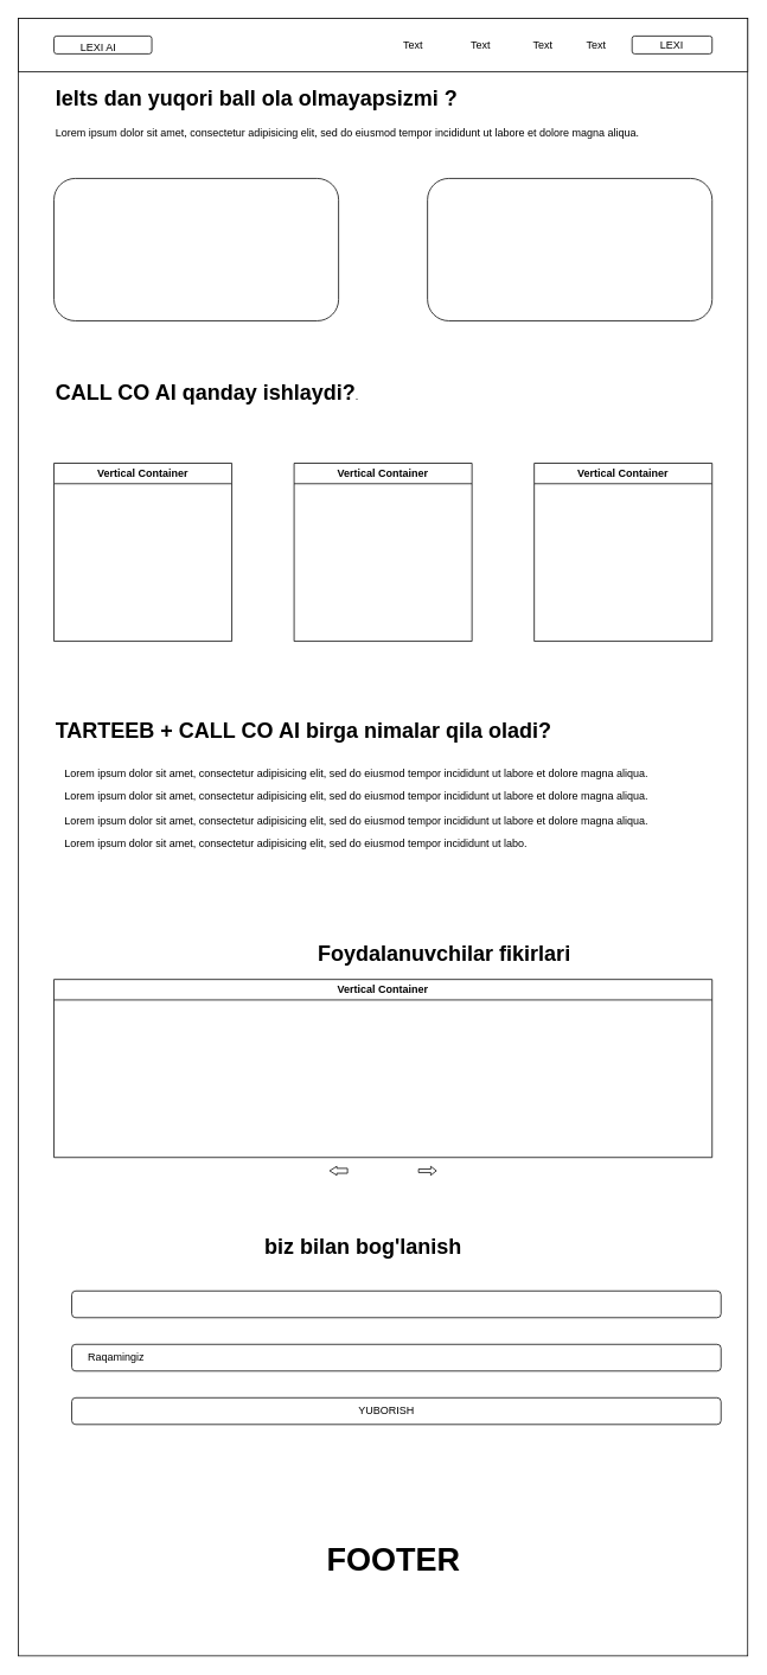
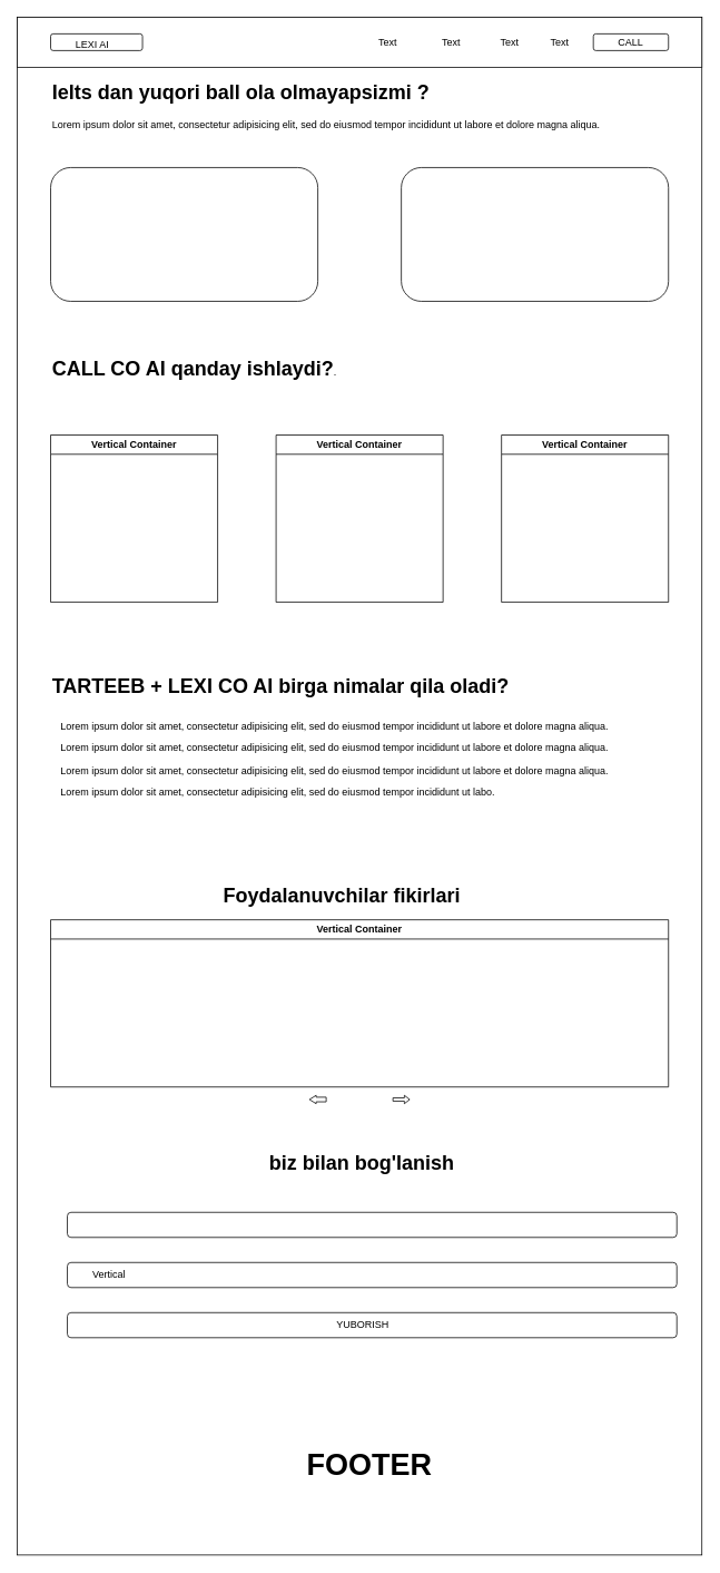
  <mxCell id="0" />
  <mxCell id="1" parent="0" />
  <mxCell id="2" value="" style="rounded=0;whiteSpace=wrap;html=1;" vertex="1" parent="1"><mxGeometry width="820" height="1840" as="geometry" x="20" y="20" /></mxCell>
  <mxCell id="3" value="" style="rounded=0;whiteSpace=wrap;html=1;" vertex="1" parent="1"><mxGeometry width="820" height="60" as="geometry" x="20" y="20" /></mxCell>
  <mxCell id="4" value="Text" style="text;html=1;align=center;verticalAlign=middle;whiteSpace=wrap;rounded=0;" vertex="1" parent="1"><mxGeometry x="510" y="35" width="60" height="30" as="geometry" /></mxCell>
  <mxCell id="5" value="Text" style="text;html=1;align=center;verticalAlign=middle;whiteSpace=wrap;rounded=0;" vertex="1" parent="1"><mxGeometry x="434" y="35" width="60" height="30" as="geometry" /></mxCell>
  <mxCell id="6" value="Text" style="text;html=1;align=center;verticalAlign=middle;whiteSpace=wrap;rounded=0;" vertex="1" parent="1"><mxGeometry x="640" y="35" width="60" height="30" as="geometry" /></mxCell>
  <mxCell id="7" value="" style="rounded=1;whiteSpace=wrap;html=1;" vertex="1" parent="1"><mxGeometry x="710" y="40" width="90" height="20" as="geometry" /></mxCell>
  <mxCell id="8" value="" style="rounded=1;whiteSpace=wrap;html=1;" vertex="1" parent="1"><mxGeometry x="60" y="40" width="110" height="20" as="geometry" /></mxCell>
  <mxCell id="9" value="LEXI AI" style="text;html=1;align=center;verticalAlign=middle;whiteSpace=wrap;rounded=0;" vertex="1" parent="1"><mxGeometry x="80" y="40" width="60" height="25" as="geometry" /></mxCell>
- <mxCell id="10" value="LEXI" style="text;html=1;align=center;verticalAlign=middle;whiteSpace=wrap;rounded=0;" vertex="1" parent="1"><mxGeometry x="725" y="35" width="60" height="30" as="geometry" /></mxCell>
+ <mxCell id="10" value="CALL" style="text;html=1;align=center;verticalAlign=middle;whiteSpace=wrap;rounded=0;" vertex="1" parent="1"><mxGeometry x="725" y="35" width="60" height="30" as="geometry" /></mxCell>
  <mxCell id="11" value="" style="rounded=1;whiteSpace=wrap;html=1;" vertex="1" parent="1"><mxGeometry x="60" y="200" width="320" height="160" as="geometry" /></mxCell>
  <mxCell id="12" value="" style="rounded=1;whiteSpace=wrap;html=1;" vertex="1" parent="1"><mxGeometry x="480" y="200" width="320" height="160" as="geometry" /></mxCell>
  <mxCell id="13" value="&lt;h1 style=&quot;margin-top: 0px;&quot;&gt;Ielts dan yuqori ball ola olmayapsizmi ?&lt;/h1&gt;&lt;p&gt;Lorem ipsum dolor sit amet, consectetur adipisicing elit, sed do eiusmod tempor incididunt ut labore et dolore magna aliqua.&lt;/p&gt;" style="text;html=1;whiteSpace=wrap;overflow=hidden;rounded=0;" vertex="1" parent="1"><mxGeometry x="60" y="90" width="700" height="120" as="geometry" /></mxCell>
  <mxCell id="14" value="&lt;h1 style=&quot;margin-top: 0px;&quot;&gt;CALL CO AI qanday ishlaydi?&lt;span style=&quot;background-color: transparent; color: light-dark(rgb(0, 0, 0), rgb(255, 255, 255)); font-size: 12px; font-weight: normal;&quot;&gt;.&lt;/span&gt;&lt;/h1&gt;" style="text;html=1;whiteSpace=wrap;overflow=hidden;rounded=0;" vertex="1" parent="1"><mxGeometry x="60" y="420" width="740" height="40" as="geometry" /></mxCell>
  <mxCell id="15" value="Vertical Container" style="swimlane;whiteSpace=wrap;html=1;" vertex="1" parent="1"><mxGeometry x="600" y="520" width="200" height="200" as="geometry" /></mxCell>
  <mxCell id="16" value="Vertical Container" style="swimlane;whiteSpace=wrap;html=1;" vertex="1" parent="1"><mxGeometry x="60" y="520" width="200" height="200" as="geometry" /></mxCell>
  <mxCell id="17" value="Vertical Container" style="swimlane;whiteSpace=wrap;html=1;" vertex="1" parent="1"><mxGeometry x="330" y="520" width="200" height="200" as="geometry" /></mxCell>
- <mxCell id="18" value="&lt;h1 style=&quot;margin-top: 0px;&quot;&gt;TARTEEB + CALL CO AI birga nimalar qila oladi?&lt;/h1&gt;&lt;p&gt;&lt;br&gt;&lt;/p&gt;" style="text;html=1;whiteSpace=wrap;overflow=hidden;rounded=0;" vertex="1" parent="1"><mxGeometry x="60" y="800" width="740" height="40" as="geometry" /></mxCell>
+ <mxCell id="18" value="&lt;h1 style=&quot;margin-top: 0px;&quot;&gt;TARTEEB + LEXI CO AI birga nimalar qila oladi?&lt;/h1&gt;&lt;p&gt;&lt;br&gt;&lt;/p&gt;" style="text;html=1;whiteSpace=wrap;overflow=hidden;rounded=0;" vertex="1" parent="1"><mxGeometry x="60" y="800" width="740" height="40" as="geometry" /></mxCell>
  <mxCell id="19" value="&lt;h1 style=&quot;margin-top: 0px;&quot;&gt;&lt;br&gt;&lt;/h1&gt;&lt;p&gt;Lorem ipsum dolor sit amet, consectetur adipisicing elit, sed do eiusmod tempor incididunt ut labore et dolore magna aliqua.&lt;br&gt;&lt;/p&gt;&lt;p&gt;Lorem ipsum dolor sit amet, consectetur adipisicing elit, sed do eiusmod tempor incididunt ut labore et dolore magna aliqua.&lt;span style=&quot;background-color: transparent; color: light-dark(rgb(0, 0, 0), rgb(255, 255, 255));&quot;&gt;&lt;br&gt;&lt;/span&gt;&lt;/p&gt;&lt;p&gt;&lt;span style=&quot;background-color: transparent; color: light-dark(rgb(0, 0, 0), rgb(255, 255, 255));&quot;&gt;Lorem ipsum dolor sit amet, consectetur adipisicing elit, sed do eiusmod tempor incididunt ut labore et dolore magna aliqua&lt;/span&gt;&lt;span style=&quot;background-color: transparent; color: light-dark(rgb(0, 0, 0), rgb(255, 255, 255));&quot;&gt;.&lt;/span&gt;&lt;/p&gt;&lt;p&gt;&lt;span style=&quot;background-color: transparent; color: light-dark(rgb(0, 0, 0), rgb(255, 255, 255));&quot;&gt;&lt;/span&gt;&lt;/p&gt;Lorem ipsum dolor sit amet, consectetur adipisicing elit, sed do eiusmod tempor incididunt ut labo." style="text;html=1;whiteSpace=wrap;overflow=hidden;rounded=0;" vertex="1" parent="1"><mxGeometry x="70" y="810" width="700" height="180" as="geometry" /></mxCell>
- <mxCell id="20" value="&lt;h1 style=&quot;margin-top: 0px;&quot;&gt;Foydalanuvchilar fikirlari&lt;/h1&gt;" style="text;html=1;whiteSpace=wrap;overflow=hidden;rounded=0;" vertex="1" parent="1"><mxGeometry x="355" y="1050" width="460" height="40" as="geometry" /></mxCell>
+ <mxCell id="20" value="&lt;h1 style=&quot;margin-top: 0px;&quot;&gt;Foydalanuvchilar fikirlari&lt;/h1&gt;" style="text;html=1;whiteSpace=wrap;overflow=hidden;rounded=0;" vertex="1" parent="1"><mxGeometry x="265" y="1050" width="460" height="40" as="geometry" /></mxCell>
  <mxCell id="21" value="Vertical Container" style="swimlane;whiteSpace=wrap;html=1;" vertex="1" parent="1"><mxGeometry x="60" y="1100" width="740" height="200" as="geometry" /></mxCell>
  <mxCell id="22" value="" style="shape=singleArrow;direction=west;whiteSpace=wrap;html=1;arrowWidth=0.553;arrowSize=0.4;" vertex="1" parent="1"><mxGeometry x="370" y="1310" width="20" height="10" as="geometry" /></mxCell>
  <mxCell id="23" value="" style="shape=singleArrow;whiteSpace=wrap;html=1;arrowWidth=0.395;arrowSize=0.317;" vertex="1" parent="1"><mxGeometry x="470" y="1310" width="20" height="10" as="geometry" /></mxCell>
- <mxCell id="24" value="&lt;h1 style=&quot;margin-top: 0px;&quot;&gt;biz bilan bog'lanish&lt;/h1&gt;" style="text;html=1;whiteSpace=wrap;overflow=hidden;rounded=0;" vertex="1" parent="1"><mxGeometry x="295" y="1380" width="250" height="50" as="geometry" /></mxCell>
+ <mxCell id="24" value="&lt;h1 style=&quot;margin-top: 0px;&quot;&gt;biz bilan bog'lanish&lt;/h1&gt;" style="text;html=1;whiteSpace=wrap;overflow=hidden;rounded=0;" vertex="1" parent="1"><mxGeometry x="320" y="1370" width="250" height="50" as="geometry" /></mxCell>
  <mxCell id="25" value="" style="rounded=1;whiteSpace=wrap;html=1;" vertex="1" parent="1"><mxGeometry x="80" y="1510" width="730" height="30" as="geometry" /></mxCell>
- <mxCell id="26" value="Raqamingiz" style="text;html=1;align=center;verticalAlign=middle;whiteSpace=wrap;rounded=0;" vertex="1" parent="1"><mxGeometry x="100" y="1510" width="60" height="30" as="geometry" /></mxCell>
+ <mxCell id="26" value="Vertical" style="text;html=1;align=center;verticalAlign=middle;whiteSpace=wrap;rounded=0;" vertex="1" parent="1"><mxGeometry x="100" y="1510" width="60" height="30" as="geometry" /></mxCell>
  <mxCell id="27" value="" style="rounded=1;whiteSpace=wrap;html=1;" vertex="1" parent="1"><mxGeometry x="80" y="1450" width="730" height="30" as="geometry" /></mxCell>
  <mxCell id="28" value="" style="rounded=1;whiteSpace=wrap;html=1;" vertex="1" parent="1"><mxGeometry x="80" y="1570" width="730" height="30" as="geometry" /></mxCell>
  <mxCell id="29" value="YUBORISH" style="text;html=1;align=center;verticalAlign=middle;whiteSpace=wrap;rounded=0;" vertex="1" parent="1"><mxGeometry x="404" y="1570" width="60" height="30" as="geometry" /></mxCell>
  <mxCell id="30" value="&lt;h1 style=&quot;margin-top: 0px;&quot;&gt;&lt;font style=&quot;font-size: 36px;&quot;&gt;FOOTER&lt;/font&gt;&lt;/h1&gt;" style="text;html=1;whiteSpace=wrap;overflow=hidden;rounded=0;" vertex="1" parent="1"><mxGeometry x="365" y="1724" width="180" height="120" as="geometry" /></mxCell>
  <mxCell id="31" value="Text" style="text;html=1;align=center;verticalAlign=middle;whiteSpace=wrap;rounded=0;" vertex="1" parent="1"><mxGeometry x="580" y="35" width="60" height="30" as="geometry" /></mxCell>
